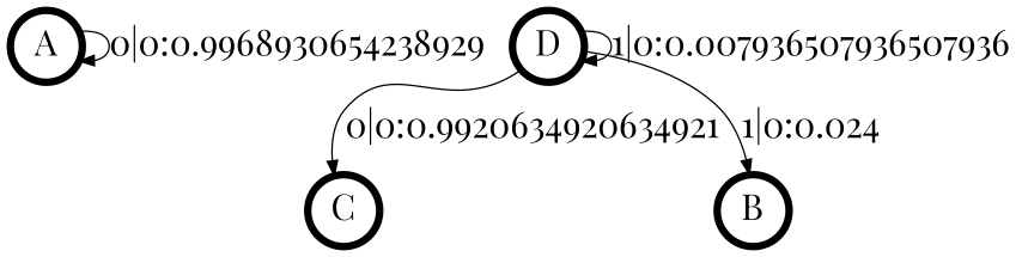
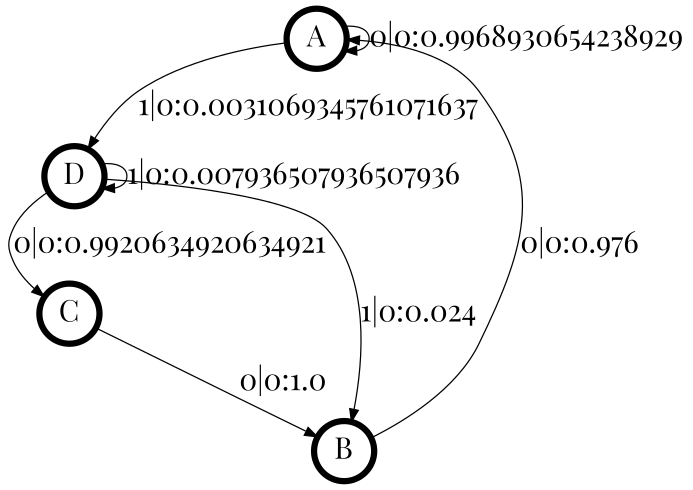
  digraph {
    fontname="Playfair Display"
    node [fontname="Playfair Display" fontsize=24 penwidth=5 shape=circle]
    edge [fontname="Playfair Display" fontsize=24]
    A
    D
    C
    B
    A -> A [label="0|0:0.9968930654238929\l"]
+   A -> D [label="1|0:0.0031069345761071637\l"]
    D -> D [label="1|0:0.007936507936507936\l"]
    D -> C [label="0|0:0.9920634920634921\l"]
    D -> B [label="1|0:0.024\l"]
+   C -> B [label="0|0:1.0\l"]
+   B -> A [label="0|0:0.976\l"]
  }
